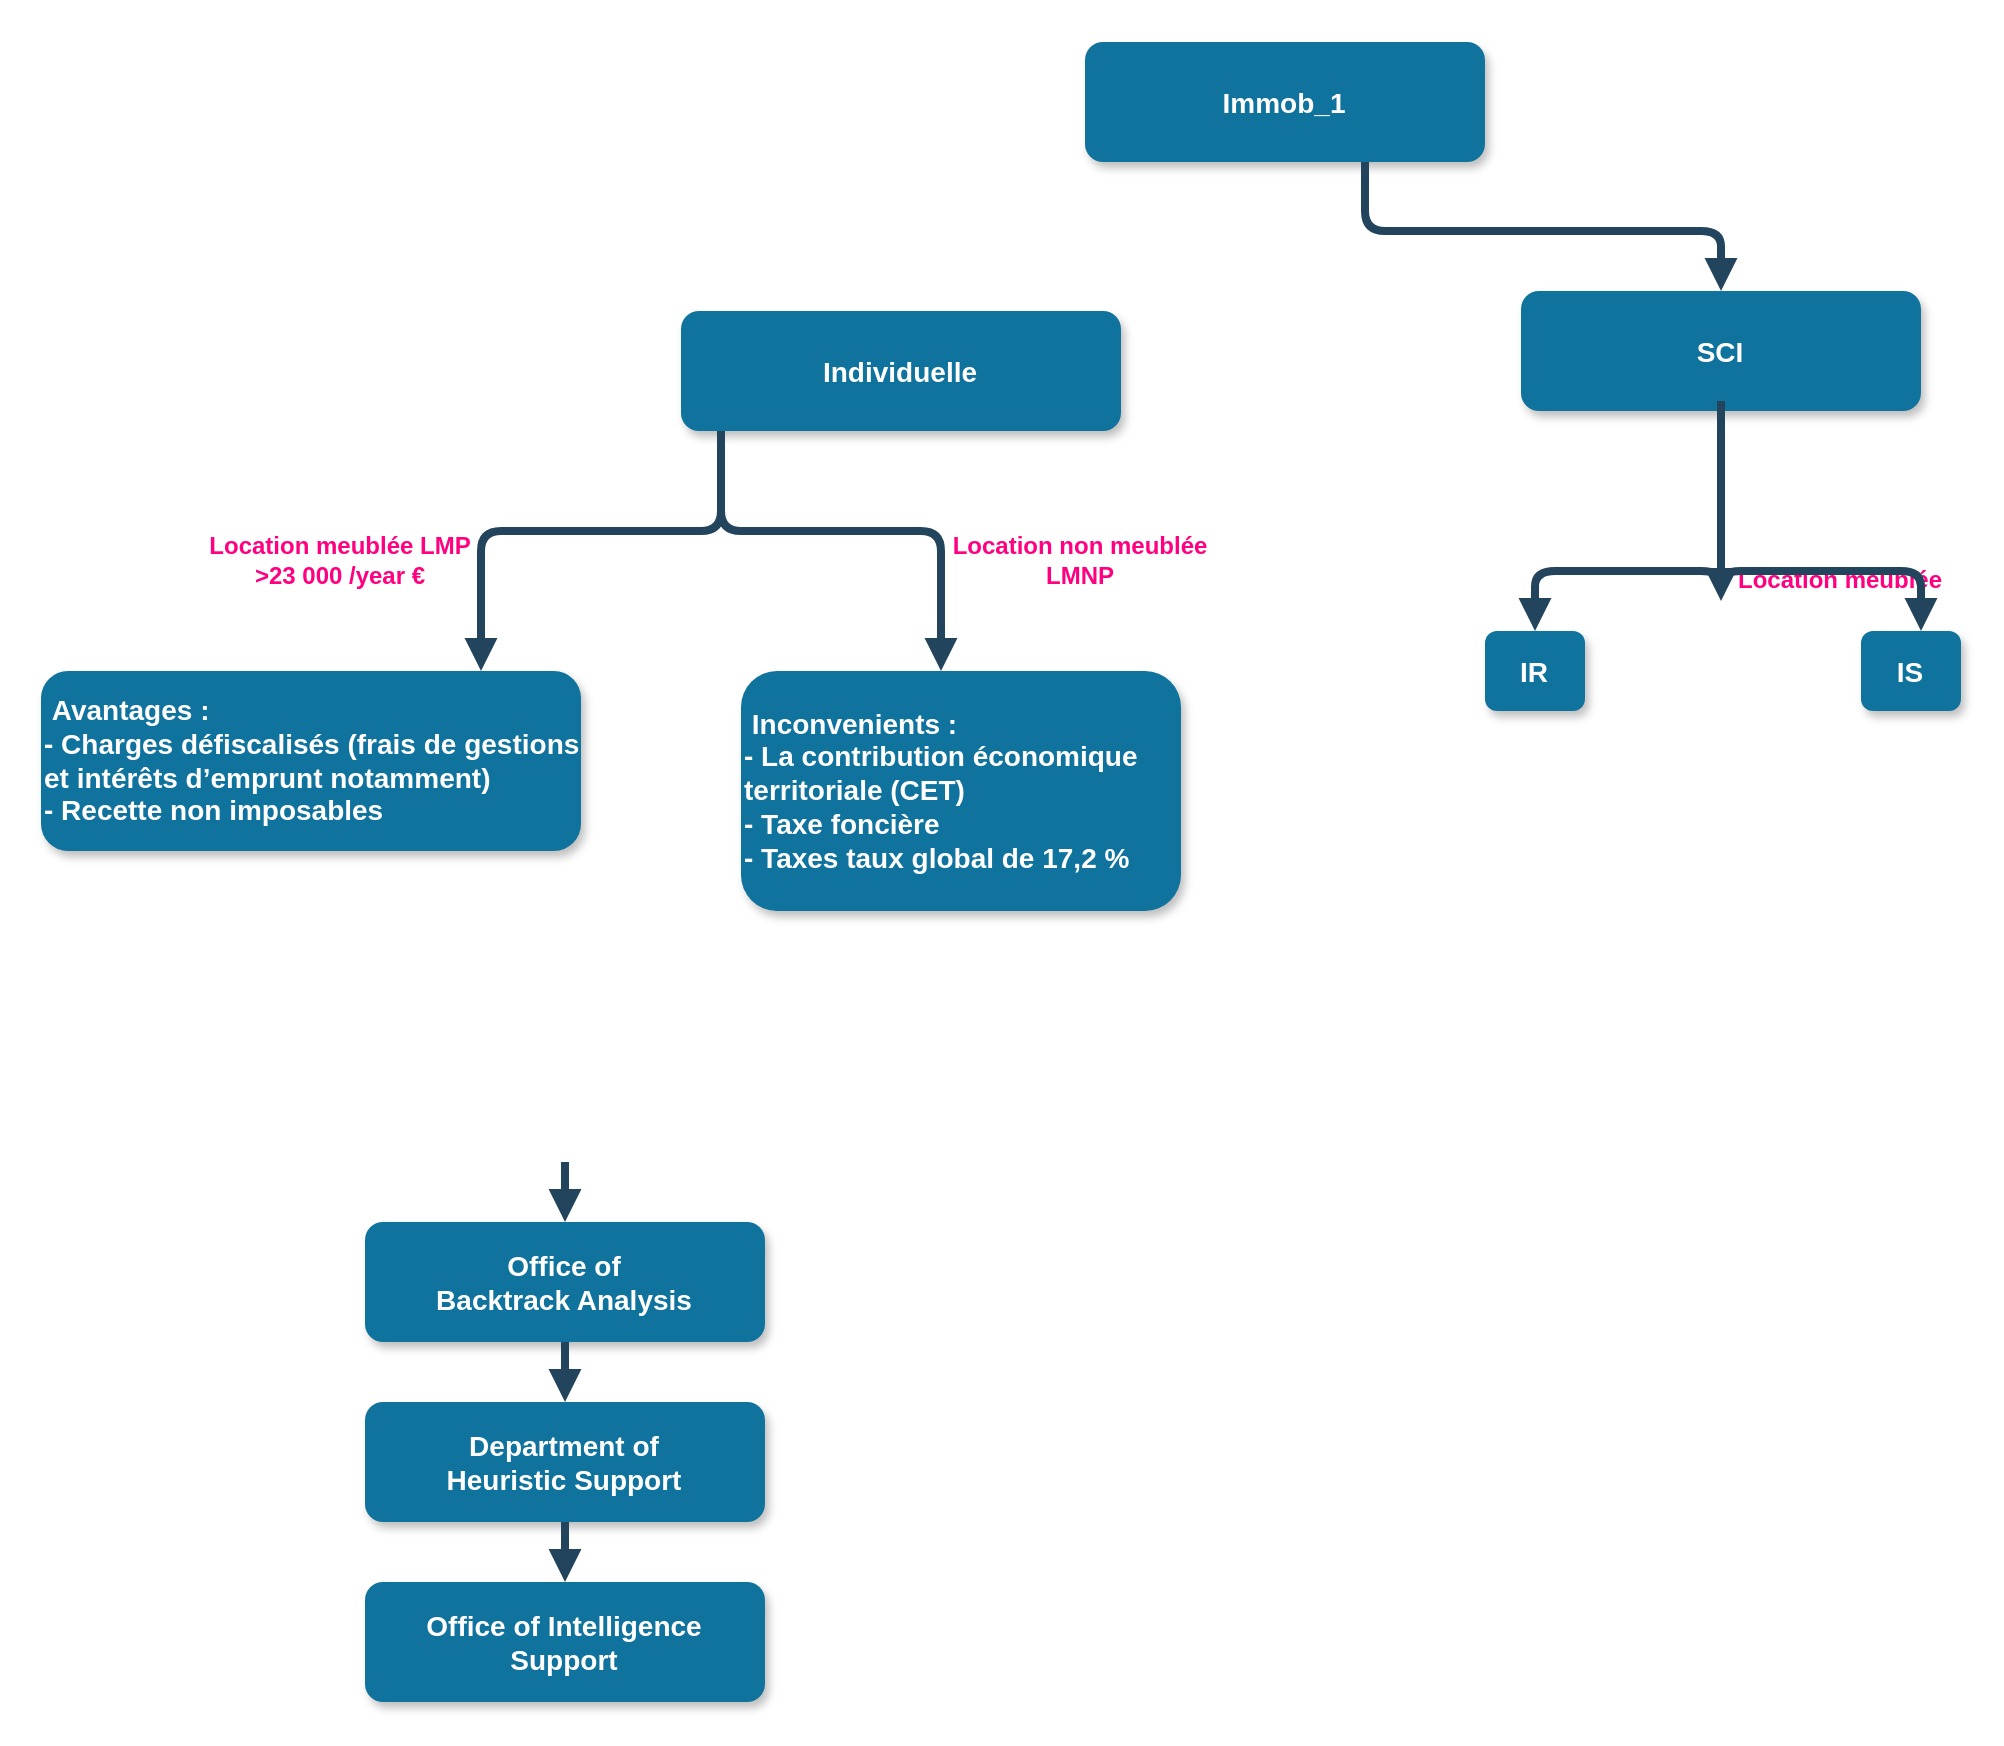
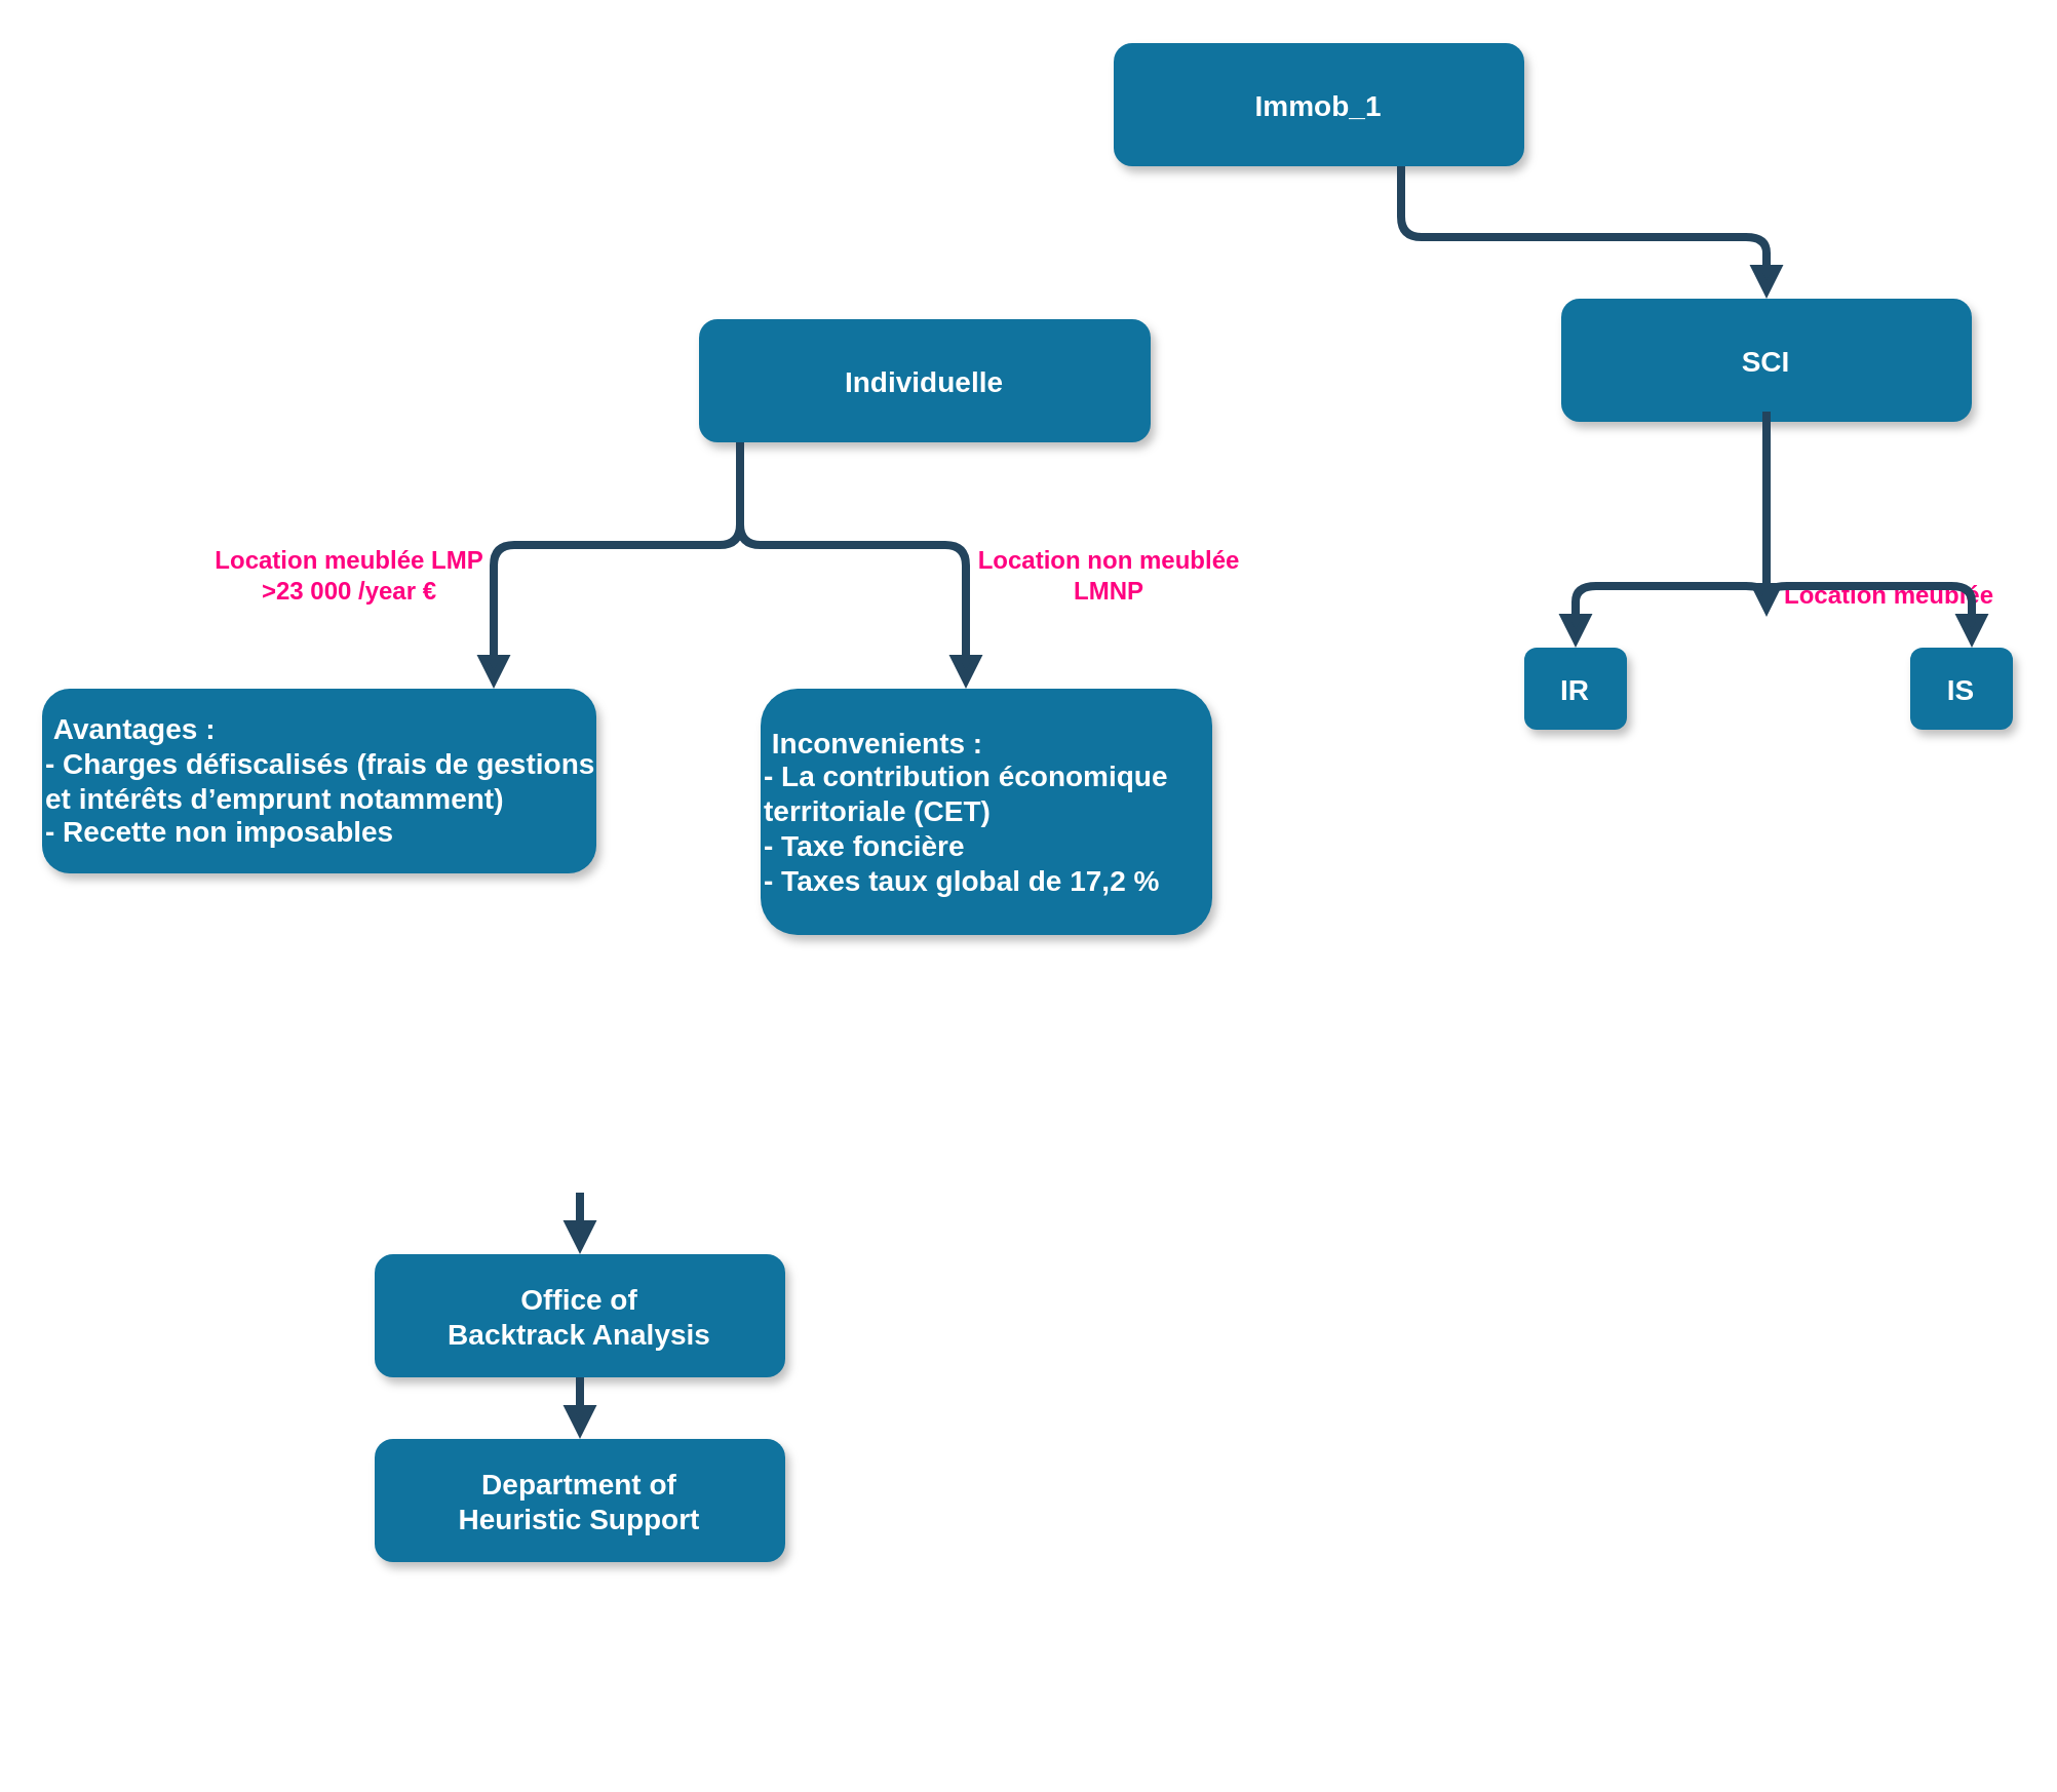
  <mxCell id="0" />
  <mxCell id="1" parent="0" />
  <mxCell id="2" value="Immob_1" style="rounded=1;fillColor=#10739E;strokeColor=none;shadow=1;gradientColor=none;fontStyle=1;fontColor=#FFFFFF;fontSize=14;" parent="1" vertex="1"><mxGeometry x="542" y="20.5" width="200" height="60" as="geometry" /></mxCell>
  <mxCell id="3" value="Individuelle" style="rounded=1;fillColor=#10739E;strokeColor=none;shadow=1;gradientColor=none;fontStyle=1;fontColor=#FFFFFF;fontSize=14;" parent="1" vertex="1"><mxGeometry x="340" y="155" width="220" height="60" as="geometry" /></mxCell>
  <mxCell id="4" value="SCI" style="rounded=1;fillColor=#10739E;strokeColor=none;shadow=1;gradientColor=none;fontStyle=1;fontColor=#FFFFFF;fontSize=14;" parent="1" vertex="1"><mxGeometry x="760" y="145" width="200" height="60" as="geometry" /></mxCell>
  <mxCell id="5" value="Office of &#10;Backtrack Analysis" style="rounded=1;fillColor=#10739E;strokeColor=none;shadow=1;gradientColor=none;fontStyle=1;fontColor=#FFFFFF;fontSize=14;" parent="1" vertex="1"><mxGeometry x="182" y="610.5" width="200" height="60" as="geometry" /></mxCell>
  <mxCell id="6" value="Department of &#10;Heuristic Support" style="rounded=1;fillColor=#10739E;strokeColor=none;shadow=1;gradientColor=none;fontStyle=1;fontColor=#FFFFFF;fontSize=14;" parent="1" vertex="1"><mxGeometry x="182" y="700.5" width="200" height="60" as="geometry" /></mxCell>
- <mxCell id="7" value="Office of Intelligence &#10;Support" style="rounded=1;fillColor=#10739E;strokeColor=none;shadow=1;gradientColor=none;fontStyle=1;fontColor=#FFFFFF;fontSize=14;" parent="1" vertex="1"><mxGeometry x="182" y="790.5" width="200" height="60" as="geometry" /></mxCell>
  <mxCell id="8" value="" style="edgeStyle=elbowEdgeStyle;elbow=vertical;strokeWidth=4;endArrow=block;endFill=1;fontStyle=1;strokeColor=#23445D;" parent="1" target="5" edge="1"><mxGeometry x="62" y="175.5" width="100" height="100" as="geometry"><mxPoint x="282" y="580.5" as="sourcePoint" /><mxPoint x="62" y="-9.5" as="targetPoint" /></mxGeometry></mxCell>
  <mxCell id="9" value="" style="edgeStyle=elbowEdgeStyle;elbow=vertical;strokeWidth=4;endArrow=block;endFill=1;fontStyle=1;strokeColor=#23445D;" parent="1" source="5" target="6" edge="1"><mxGeometry x="62" y="185.5" width="100" height="100" as="geometry"><mxPoint x="-38" y="100.5" as="sourcePoint" /><mxPoint x="62" y="0.5" as="targetPoint" /></mxGeometry></mxCell>
- <mxCell id="10" value="" style="edgeStyle=elbowEdgeStyle;elbow=vertical;strokeWidth=4;endArrow=block;endFill=1;fontStyle=1;strokeColor=#23445D;" parent="1" source="6" target="7" edge="1"><mxGeometry x="62" y="195.5" width="100" height="100" as="geometry"><mxPoint x="-38" y="110.5" as="sourcePoint" /><mxPoint x="62" y="10.5" as="targetPoint" /></mxGeometry></mxCell>
  <mxCell id="11" value="" style="edgeStyle=elbowEdgeStyle;elbow=vertical;strokeWidth=4;endArrow=block;endFill=1;fontStyle=1;strokeColor=#23445D;entryX=0.5;entryY=0;entryDx=0;entryDy=0;" edge="1" parent="1" target="4"><mxGeometry x="32" y="165" width="100" height="100" as="geometry"><mxPoint x="682" y="80.5" as="sourcePoint" /><mxPoint x="1140" y="164.5" as="targetPoint" /><Array as="points"><mxPoint x="920" y="115" /></Array></mxGeometry></mxCell>
  <mxCell id="12" value="" style="edgeStyle=elbowEdgeStyle;elbow=vertical;strokeWidth=4;endArrow=block;endFill=1;fontStyle=1;strokeColor=#23445D;" edge="1" parent="1"><mxGeometry x="-10" y="324.5" width="100" height="100" as="geometry"><mxPoint x="860" y="200" as="sourcePoint" /><mxPoint x="860" y="300" as="targetPoint" /><Array as="points"><mxPoint x="860" y="280" /></Array></mxGeometry></mxCell>
  <mxCell id="13" value="Location meublée" style="text;html=1;align=center;verticalAlign=middle;whiteSpace=wrap;rounded=0;fontStyle=1;fontColor=#FF0080;" vertex="1" parent="1"><mxGeometry x="860" y="275" width="120" height="30" as="geometry" /></mxCell>
  <mxCell id="14" value="Location meublée LMP &amp;gt;23&amp;nbsp;000 /year €" style="text;html=1;align=center;verticalAlign=middle;whiteSpace=wrap;rounded=0;fontStyle=1;fontColor=#FF0080;" vertex="1" parent="1"><mxGeometry x="100" y="265" width="140" height="30" as="geometry" /></mxCell>
  <mxCell id="15" value="" style="edgeStyle=elbowEdgeStyle;elbow=vertical;strokeWidth=4;endArrow=block;endFill=1;fontStyle=1;strokeColor=#23445D;entryX=0.5;entryY=0;entryDx=0;entryDy=0;" edge="1" parent="1" target="17"><mxGeometry x="10" y="344.5" width="100" height="100" as="geometry"><mxPoint x="860" y="295" as="sourcePoint" /><mxPoint x="770" y="325" as="targetPoint" /><Array as="points"><mxPoint x="850" y="285" /></Array></mxGeometry></mxCell>
  <mxCell id="16" value="" style="edgeStyle=elbowEdgeStyle;elbow=vertical;strokeWidth=4;endArrow=block;endFill=1;fontStyle=1;strokeColor=#23445D;" edge="1" parent="1"><mxGeometry x="10" y="344.5" width="100" height="100" as="geometry"><mxPoint x="860" y="295" as="sourcePoint" /><mxPoint x="960" y="315" as="targetPoint" /><Array as="points"><mxPoint x="910" y="285" /></Array></mxGeometry></mxCell>
  <mxCell id="17" value="IR" style="rounded=1;fillColor=#10739E;strokeColor=none;shadow=1;gradientColor=none;fontStyle=1;fontColor=#FFFFFF;fontSize=14;" vertex="1" parent="1"><mxGeometry x="742" y="315" width="50" height="40" as="geometry" /></mxCell>
  <mxCell id="18" value="IS" style="rounded=1;fillColor=#10739E;strokeColor=none;shadow=1;gradientColor=none;fontStyle=1;fontColor=#FFFFFF;fontSize=14;" vertex="1" parent="1"><mxGeometry x="930" y="315" width="50" height="40" as="geometry" /></mxCell>
  <mxCell id="19" value="" style="edgeStyle=elbowEdgeStyle;elbow=vertical;strokeWidth=4;endArrow=block;endFill=1;fontStyle=1;strokeColor=#23445D;" edge="1" parent="1"><mxGeometry x="-28" y="309.5" width="100" height="100" as="geometry"><mxPoint x="360" y="225" as="sourcePoint" /><mxPoint x="240" y="335" as="targetPoint" /><Array as="points"><mxPoint x="320" y="265" /></Array></mxGeometry></mxCell>
  <mxCell id="20" value="" style="edgeStyle=elbowEdgeStyle;elbow=vertical;strokeWidth=4;endArrow=block;endFill=1;fontStyle=1;strokeColor=#23445D;" edge="1" parent="1"><mxGeometry x="-78" y="309.5" width="100" height="100" as="geometry"><mxPoint x="360" y="215" as="sourcePoint" /><mxPoint x="470" y="335" as="targetPoint" /><Array as="points"><mxPoint x="270" y="265" /></Array></mxGeometry></mxCell>
  <mxCell id="21" value="Location non meublée&lt;br&gt;LMNP" style="text;html=1;align=center;verticalAlign=middle;whiteSpace=wrap;rounded=0;fontStyle=1;fontColor=#FF0080;" vertex="1" parent="1"><mxGeometry x="470" y="265" width="140" height="30" as="geometry" /></mxCell>
  <mxCell id="22" value="&amp;nbsp;Avantages :&amp;nbsp;&lt;br&gt;- Charges défiscalisés (frais de gestions et intérêts d’emprunt notamment)&lt;br&gt;- Recette non imposables&amp;nbsp;" style="rounded=1;fillColor=#10739E;strokeColor=none;shadow=1;gradientColor=none;fontStyle=1;fontColor=#FFFFFF;fontSize=14;align=left;labelBackgroundColor=none;labelBorderColor=none;html=1;whiteSpace=wrap;" vertex="1" parent="1"><mxGeometry x="20" y="335" width="270" height="90" as="geometry" /></mxCell>
  <mxCell id="23" value=" Inconvenients : &#10;- La contribution économique territoriale (CET) &#10;- Taxe foncière&#10;- Taxes taux global de 17,2 %" style="rounded=1;fillColor=#10739E;strokeColor=none;shadow=1;gradientColor=none;fontStyle=1;fontColor=#FFFFFF;fontSize=14;whiteSpace=wrap;align=left;" vertex="1" parent="1"><mxGeometry x="370" y="335" width="220" height="120" as="geometry" /></mxCell>
